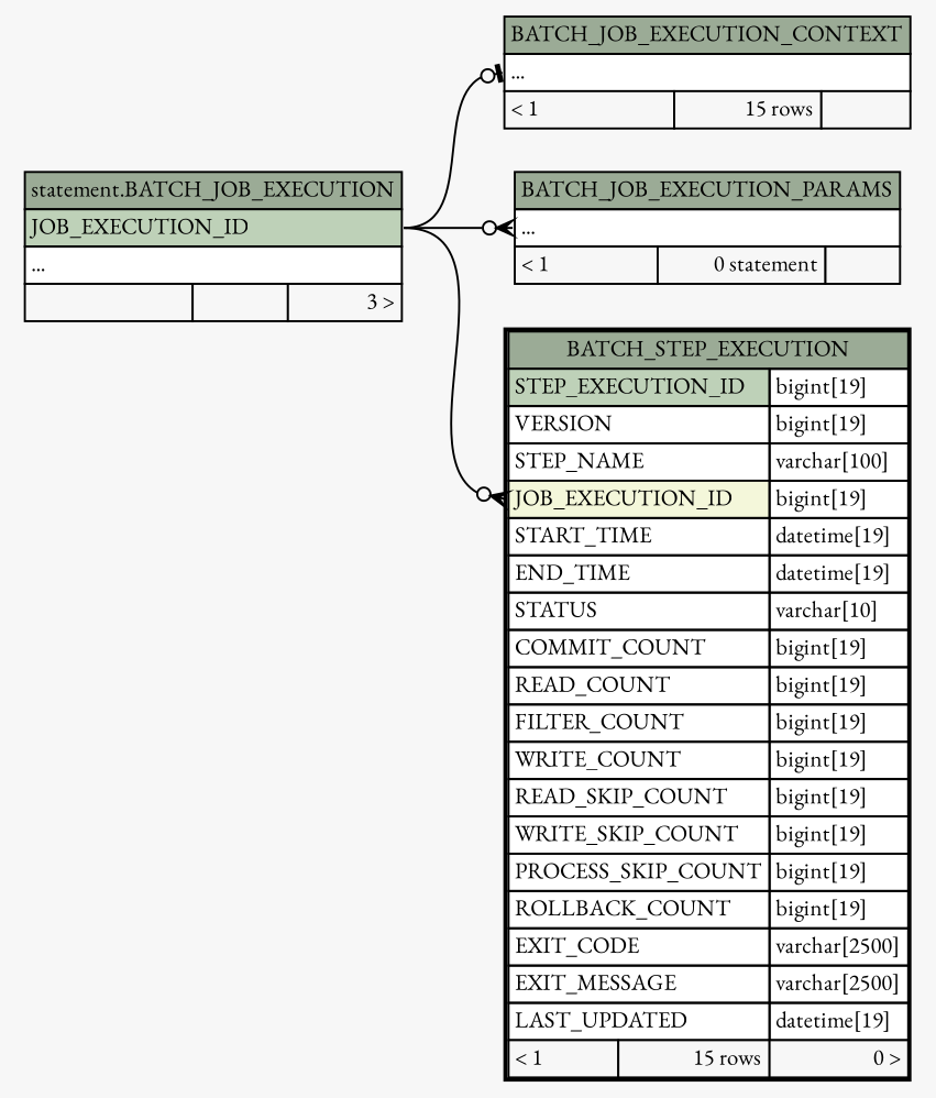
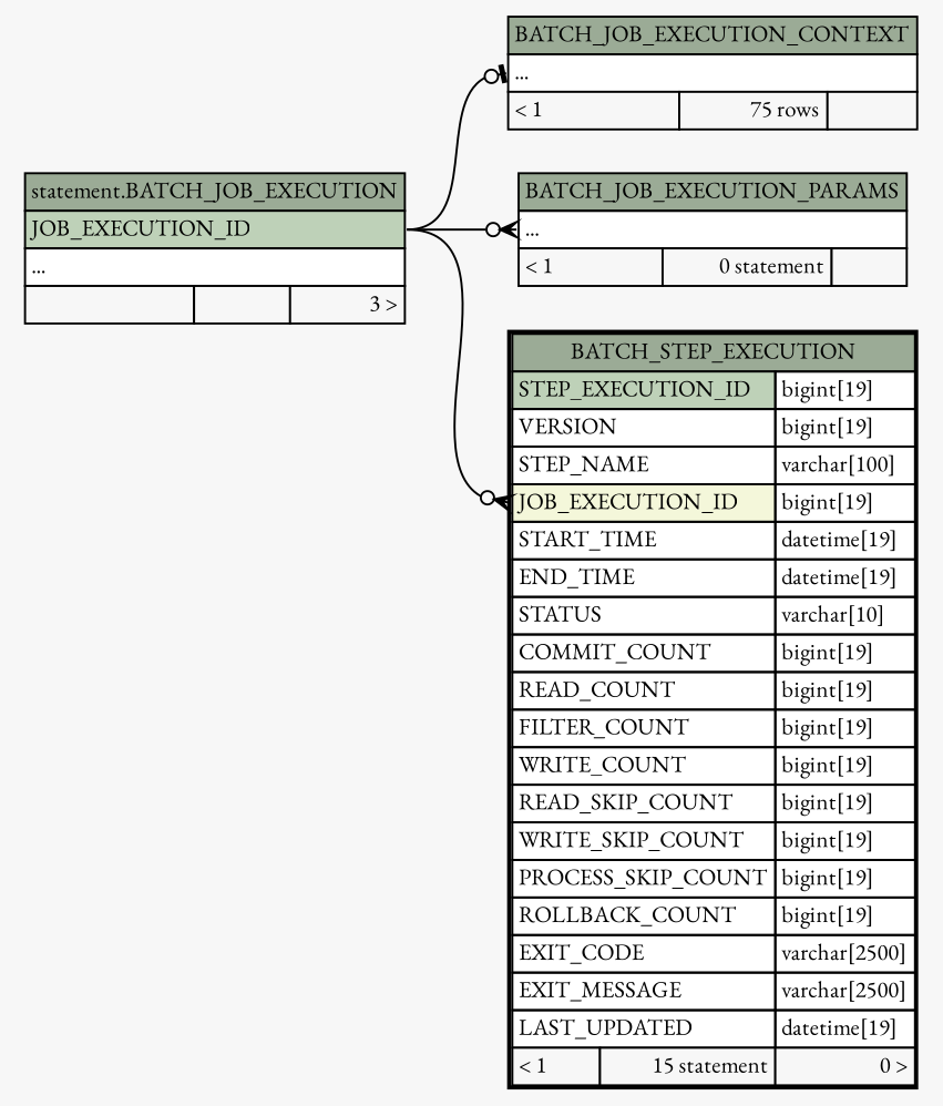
  digraph {
    bgcolor="#f7f7f7"
    fontname="EB Garamond"
    fontsize=11
    nodesep=0.18
    rankdir=RL
    ranksep=0.46
    node [fontname="EB Garamond" fontsize=11 shape=plaintext]
    edge [arrowhead=none arrowsize=0.8 arrowtail=crowodot dir=back fontname="EB Garamond" headport="JOB_EXECUTION_ID:e" tailport="elipses:w"]
-   n1 [label=<     <TABLE BORDER="0" CELLBORDER="1" CELLSPACING="0" BGCOLOR="#ffffff">       <TR><TD COLSPAN="3" BGCOLOR="#9bab96" ALIGN="CENTER">BATCH_JOB_EXECUTION_CONTEXT</TD></TR>       <TR><TD PORT="elipses" COLSPAN="3" ALIGN="LEFT">...</TD></TR>       <TR><TD ALIGN="LEFT" BGCOLOR="#f7f7f7">&lt; 1</TD><TD ALIGN="RIGHT" BGCOLOR="#f7f7f7">15 rows</TD><TD ALIGN="RIGHT" BGCOLOR="#f7f7f7">  </TD></TR>     </TABLE>>]
+   n1 [label=<     <TABLE BORDER="0" CELLBORDER="1" CELLSPACING="0" BGCOLOR="#ffffff">       <TR><TD COLSPAN="3" BGCOLOR="#9bab96" ALIGN="CENTER">BATCH_JOB_EXECUTION_CONTEXT</TD></TR>       <TR><TD PORT="elipses" COLSPAN="3" ALIGN="LEFT">...</TD></TR>       <TR><TD ALIGN="LEFT" BGCOLOR="#f7f7f7">&lt; 1</TD><TD ALIGN="RIGHT" BGCOLOR="#f7f7f7">75 rows</TD><TD ALIGN="RIGHT" BGCOLOR="#f7f7f7">  </TD></TR>     </TABLE>>]
    n2 [label=<     <TABLE BORDER="0" CELLBORDER="1" CELLSPACING="0" BGCOLOR="#ffffff">       <TR><TD COLSPAN="3" BGCOLOR="#9bab96" ALIGN="CENTER">statement.BATCH_JOB_EXECUTION</TD></TR>       <TR><TD PORT="JOB_EXECUTION_ID" COLSPAN="3" BGCOLOR="#bed1b8" ALIGN="LEFT">JOB_EXECUTION_ID</TD></TR>       <TR><TD PORT="elipses" COLSPAN="3" ALIGN="LEFT">...</TD></TR>       <TR><TD ALIGN="LEFT" BGCOLOR="#f7f7f7">  </TD><TD ALIGN="RIGHT" BGCOLOR="#f7f7f7">  </TD><TD ALIGN="RIGHT" BGCOLOR="#f7f7f7">3 &gt;</TD></TR>     </TABLE>>]
    n3 [label=<     <TABLE BORDER="0" CELLBORDER="1" CELLSPACING="0" BGCOLOR="#ffffff">       <TR><TD COLSPAN="3" BGCOLOR="#9bab96" ALIGN="CENTER">BATCH_JOB_EXECUTION_PARAMS</TD></TR>       <TR><TD PORT="elipses" COLSPAN="3" ALIGN="LEFT">...</TD></TR>       <TR><TD ALIGN="LEFT" BGCOLOR="#f7f7f7">&lt; 1</TD><TD ALIGN="RIGHT" BGCOLOR="#f7f7f7">0 statement</TD><TD ALIGN="RIGHT" BGCOLOR="#f7f7f7">  </TD></TR>     </TABLE>>]
-   n4 [label=<     <TABLE BORDER="2" CELLBORDER="1" CELLSPACING="0" BGCOLOR="#ffffff">       <TR><TD COLSPAN="3" BGCOLOR="#9bab96" ALIGN="CENTER">BATCH_STEP_EXECUTION</TD></TR>       <TR><TD PORT="STEP_EXECUTION_ID" COLSPAN="2" BGCOLOR="#bed1b8" ALIGN="LEFT">STEP_EXECUTION_ID</TD><TD PORT="STEP_EXECUTION_ID.type" ALIGN="LEFT">bigint[19]</TD></TR>       <TR><TD PORT="VERSION" COLSPAN="2" ALIGN="LEFT">VERSION</TD><TD PORT="VERSION.type" ALIGN="LEFT">bigint[19]</TD></TR>       <TR><TD PORT="STEP_NAME" COLSPAN="2" ALIGN="LEFT">STEP_NAME</TD><TD PORT="STEP_NAME.type" ALIGN="LEFT">varchar[100]</TD></TR>       <TR><TD PORT="JOB_EXECUTION_ID" COLSPAN="2" BGCOLOR="#f4f7da" ALIGN="LEFT">JOB_EXECUTION_ID</TD><TD PORT="JOB_EXECUTION_ID.type" ALIGN="LEFT">bigint[19]</TD></TR>       <TR><TD PORT="START_TIME" COLSPAN="2" ALIGN="LEFT">START_TIME</TD><TD PORT="START_TIME.type" ALIGN="LEFT">datetime[19]</TD></TR>       <TR><TD PORT="END_TIME" COLSPAN="2" ALIGN="LEFT">END_TIME</TD><TD PORT="END_TIME.type" ALIGN="LEFT">datetime[19]</TD></TR>       <TR><TD PORT="STATUS" COLSPAN="2" ALIGN="LEFT">STATUS</TD><TD PORT="STATUS.type" ALIGN="LEFT">varchar[10]</TD></TR>       <TR><TD PORT="COMMIT_COUNT" COLSPAN="2" ALIGN="LEFT">COMMIT_COUNT</TD><TD PORT="COMMIT_COUNT.type" ALIGN="LEFT">bigint[19]</TD></TR>       <TR><TD PORT="READ_COUNT" COLSPAN="2" ALIGN="LEFT">READ_COUNT</TD><TD PORT="READ_COUNT.type" ALIGN="LEFT">bigint[19]</TD></TR>       <TR><TD PORT="FILTER_COUNT" COLSPAN="2" ALIGN="LEFT">FILTER_COUNT</TD><TD PORT="FILTER_COUNT.type" ALIGN="LEFT">bigint[19]</TD></TR>       <TR><TD PORT="WRITE_COUNT" COLSPAN="2" ALIGN="LEFT">WRITE_COUNT</TD><TD PORT="WRITE_COUNT.type" ALIGN="LEFT">bigint[19]</TD></TR>       <TR><TD PORT="READ_SKIP_COUNT" COLSPAN="2" ALIGN="LEFT">READ_SKIP_COUNT</TD><TD PORT="READ_SKIP_COUNT.type" ALIGN="LEFT">bigint[19]</TD></TR>       <TR><TD PORT="WRITE_SKIP_COUNT" COLSPAN="2" ALIGN="LEFT">WRITE_SKIP_COUNT</TD><TD PORT="WRITE_SKIP_COUNT.type" ALIGN="LEFT">bigint[19]</TD></TR>       <TR><TD PORT="PROCESS_SKIP_COUNT" COLSPAN="2" ALIGN="LEFT">PROCESS_SKIP_COUNT</TD><TD PORT="PROCESS_SKIP_COUNT.type" ALIGN="LEFT">bigint[19]</TD></TR>       <TR><TD PORT="ROLLBACK_COUNT" COLSPAN="2" ALIGN="LEFT">ROLLBACK_COUNT</TD><TD PORT="ROLLBACK_COUNT.type" ALIGN="LEFT">bigint[19]</TD></TR>       <TR><TD PORT="EXIT_CODE" COLSPAN="2" ALIGN="LEFT">EXIT_CODE</TD><TD PORT="EXIT_CODE.type" ALIGN="LEFT">varchar[2500]</TD></TR>       <TR><TD PORT="EXIT_MESSAGE" COLSPAN="2" ALIGN="LEFT">EXIT_MESSAGE</TD><TD PORT="EXIT_MESSAGE.type" ALIGN="LEFT">varchar[2500]</TD></TR>       <TR><TD PORT="LAST_UPDATED" COLSPAN="2" ALIGN="LEFT">LAST_UPDATED</TD><TD PORT="LAST_UPDATED.type" ALIGN="LEFT">datetime[19]</TD></TR>       <TR><TD ALIGN="LEFT" BGCOLOR="#f7f7f7">&lt; 1</TD><TD ALIGN="RIGHT" BGCOLOR="#f7f7f7">15 rows</TD><TD ALIGN="RIGHT" BGCOLOR="#f7f7f7">0 &gt;</TD></TR>     </TABLE>>]
+   n4 [label=<     <TABLE BORDER="2" CELLBORDER="1" CELLSPACING="0" BGCOLOR="#ffffff">       <TR><TD COLSPAN="3" BGCOLOR="#9bab96" ALIGN="CENTER">BATCH_STEP_EXECUTION</TD></TR>       <TR><TD PORT="STEP_EXECUTION_ID" COLSPAN="2" BGCOLOR="#bed1b8" ALIGN="LEFT">STEP_EXECUTION_ID</TD><TD PORT="STEP_EXECUTION_ID.type" ALIGN="LEFT">bigint[19]</TD></TR>       <TR><TD PORT="VERSION" COLSPAN="2" ALIGN="LEFT">VERSION</TD><TD PORT="VERSION.type" ALIGN="LEFT">bigint[19]</TD></TR>       <TR><TD PORT="STEP_NAME" COLSPAN="2" ALIGN="LEFT">STEP_NAME</TD><TD PORT="STEP_NAME.type" ALIGN="LEFT">varchar[100]</TD></TR>       <TR><TD PORT="JOB_EXECUTION_ID" COLSPAN="2" BGCOLOR="#f4f7da" ALIGN="LEFT">JOB_EXECUTION_ID</TD><TD PORT="JOB_EXECUTION_ID.type" ALIGN="LEFT">bigint[19]</TD></TR>       <TR><TD PORT="START_TIME" COLSPAN="2" ALIGN="LEFT">START_TIME</TD><TD PORT="START_TIME.type" ALIGN="LEFT">datetime[19]</TD></TR>       <TR><TD PORT="END_TIME" COLSPAN="2" ALIGN="LEFT">END_TIME</TD><TD PORT="END_TIME.type" ALIGN="LEFT">datetime[19]</TD></TR>       <TR><TD PORT="STATUS" COLSPAN="2" ALIGN="LEFT">STATUS</TD><TD PORT="STATUS.type" ALIGN="LEFT">varchar[10]</TD></TR>       <TR><TD PORT="COMMIT_COUNT" COLSPAN="2" ALIGN="LEFT">COMMIT_COUNT</TD><TD PORT="COMMIT_COUNT.type" ALIGN="LEFT">bigint[19]</TD></TR>       <TR><TD PORT="READ_COUNT" COLSPAN="2" ALIGN="LEFT">READ_COUNT</TD><TD PORT="READ_COUNT.type" ALIGN="LEFT">bigint[19]</TD></TR>       <TR><TD PORT="FILTER_COUNT" COLSPAN="2" ALIGN="LEFT">FILTER_COUNT</TD><TD PORT="FILTER_COUNT.type" ALIGN="LEFT">bigint[19]</TD></TR>       <TR><TD PORT="WRITE_COUNT" COLSPAN="2" ALIGN="LEFT">WRITE_COUNT</TD><TD PORT="WRITE_COUNT.type" ALIGN="LEFT">bigint[19]</TD></TR>       <TR><TD PORT="READ_SKIP_COUNT" COLSPAN="2" ALIGN="LEFT">READ_SKIP_COUNT</TD><TD PORT="READ_SKIP_COUNT.type" ALIGN="LEFT">bigint[19]</TD></TR>       <TR><TD PORT="WRITE_SKIP_COUNT" COLSPAN="2" ALIGN="LEFT">WRITE_SKIP_COUNT</TD><TD PORT="WRITE_SKIP_COUNT.type" ALIGN="LEFT">bigint[19]</TD></TR>       <TR><TD PORT="PROCESS_SKIP_COUNT" COLSPAN="2" ALIGN="LEFT">PROCESS_SKIP_COUNT</TD><TD PORT="PROCESS_SKIP_COUNT.type" ALIGN="LEFT">bigint[19]</TD></TR>       <TR><TD PORT="ROLLBACK_COUNT" COLSPAN="2" ALIGN="LEFT">ROLLBACK_COUNT</TD><TD PORT="ROLLBACK_COUNT.type" ALIGN="LEFT">bigint[19]</TD></TR>       <TR><TD PORT="EXIT_CODE" COLSPAN="2" ALIGN="LEFT">EXIT_CODE</TD><TD PORT="EXIT_CODE.type" ALIGN="LEFT">varchar[2500]</TD></TR>       <TR><TD PORT="EXIT_MESSAGE" COLSPAN="2" ALIGN="LEFT">EXIT_MESSAGE</TD><TD PORT="EXIT_MESSAGE.type" ALIGN="LEFT">varchar[2500]</TD></TR>       <TR><TD PORT="LAST_UPDATED" COLSPAN="2" ALIGN="LEFT">LAST_UPDATED</TD><TD PORT="LAST_UPDATED.type" ALIGN="LEFT">datetime[19]</TD></TR>       <TR><TD ALIGN="LEFT" BGCOLOR="#f7f7f7">&lt; 1</TD><TD ALIGN="RIGHT" BGCOLOR="#f7f7f7">15 statement</TD><TD ALIGN="RIGHT" BGCOLOR="#f7f7f7">0 &gt;</TD></TR>     </TABLE>>]
    n1 -> n2 [arrowtail=teeodot]
    n3 -> n2
    n4 -> n2 [tailport="JOB_EXECUTION_ID:w"]
  }
